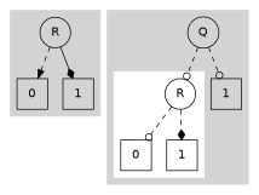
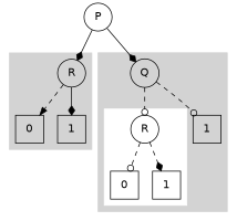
  digraph {
    fontname="DejaVu Sans"
    node [shape=square fontname="DejaVu Sans"]
    edge [arrowhead=diamond style=dashed fontname="DejaVu Sans"]
    n1 [label=R shape=circle]
    n2 [label=0]
    n3 [label=1]
    n4 [label=R shape=circle]
    n5 [label=0]
    n6 [label=1]
    n7 [label=Q shape=circle]
    n8 [label=1]
+   n9 [label=P shape=circle]
    subgraph cluster_1 {
      color=lightgrey
      style=filled
      n1
      n2
      n3
    }
    subgraph cluster_2 {
      color=lightgrey
      style=filled
      n7
      n8
      subgraph cluster_3 {
        color=white
        style=filled
        n4
        n5
        n6
      }
    }
    n1 -> n2 [arrowhead=normal]
    n1 -> n3 [style=solid]
    n4 -> n5 [arrowhead=odot]
    n4 -> n6
    n7 -> n4 [arrowhead=odot]
    n7 -> n8 [arrowhead=odot]
+   n9 -> n1 [style=solid]
+   n9 -> n7 [style=solid]
  }
